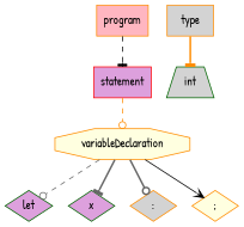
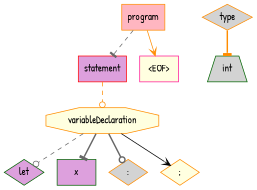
  digraph {
    fontname="Patrick Hand"
    node [color=darkorange fillcolor=plum fontname="Patrick Hand" shape=box style=filled]
    edge [arrowhead=tee color=darkorange fontname="Patrick Hand" style=dashed]
    n1 [fillcolor=lightpink label=program]
    n2 [color=red label=statement]
+   n3 [color=deeppink fillcolor=lightyellow label="<EOF>"]
    n4 [fillcolor=lightyellow label=variableDeclaration shape=octagon]
    n5 [color=darkgreen label=let shape=diamond]
-   n6 [color=darkgreen label=x shape=diamond]
+   n6 [color=darkgreen label=x]
    n7 [fillcolor=lightgrey label=":" shape=diamond]
    n8 [fillcolor=lightyellow label=";" shape=diamond]
-   n9 [fillcolor=lightgrey label=type]
+   n9 [fillcolor=lightgrey label=type shape=diamond]
    n10 [color=darkgreen fillcolor=lightgrey label=int shape=trapezium]
-   n1 -> n2 [color=black]
+   n1 -> n2 [color=gray40]
+   n1 -> n3 [arrowhead=vee style=solid]
    n2 -> n4 [arrowhead=odot]
    n4 -> n5 [arrowhead=odot color=gray40]
    n4 -> n6 [color=gray40 style=bold]
    n4 -> n7 [arrowhead=odot color=gray40 style=bold]
    n4 -> n8 [arrowhead=vee color=black style=solid]
    n9 -> n10 [style=bold]
  }
